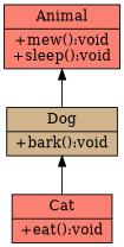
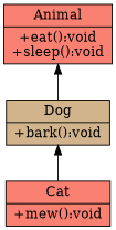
  digraph {
    node [fillcolor=salmon shape=record style=filled]
    edge [arrowhead=none arrowtail=normal dir=both]
-   n1 [label="{Animal|+mew():void\n+sleep():void}"]
+   n1 [label="{Animal|+eat():void\n+sleep():void}"]
    n2 [fillcolor=tan label="{Dog|+bark():void}"]
-   n3 [label="{Cat|+eat():void}"]
+   n3 [label="{Cat|+mew():void}"]
    n1 -> n2
    n2 -> n3
  }
